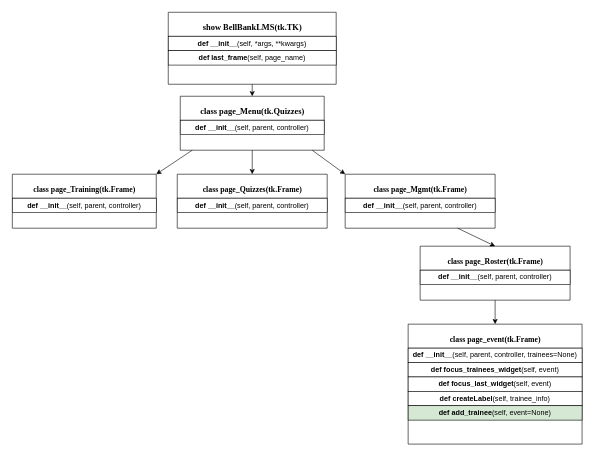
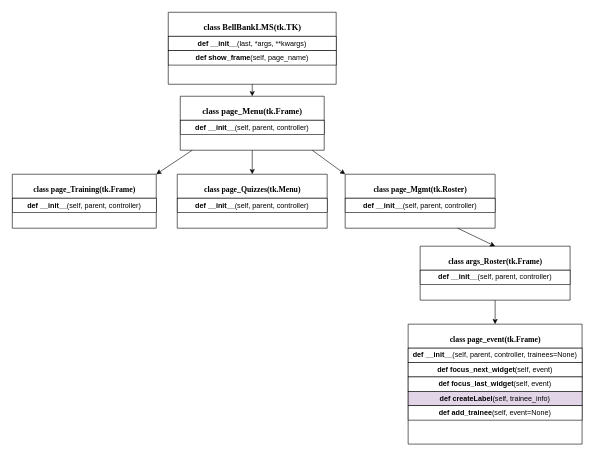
  <mxCell id="0" />
  <mxCell id="1" parent="0" />
- <mxCell id="2" value="&lt;p&gt;&lt;font style=&quot;line-height: 100% ; font-size: 14px&quot;&gt;show BellBankLMS(tk.TK)&lt;/font&gt;&lt;/p&gt;" style="swimlane;html=1;fontStyle=1;align=center;verticalAlign=top;childLayout=stackLayout;horizontal=1;startSize=40;horizontalStack=0;resizeParent=1;resizeLast=0;collapsible=1;marginBottom=0;swimlaneFillColor=#ffffff;rounded=0;shadow=0;comic=0;labelBackgroundColor=none;strokeWidth=1;fillColor=none;fontFamily=Verdana;fontSize=12" parent="1" vertex="1"><mxGeometry x="280" y="20" width="280" height="120" as="geometry"><mxRectangle x="40" y="40" width="230" height="40" as="alternateBounds" /></mxGeometry></mxCell>
- <mxCell id="3" value="&lt;b&gt;def __init__&lt;/b&gt;(self, *args, **kwargs)" style="rounded=0;whiteSpace=wrap;html=1;" vertex="1" parent="2"><mxGeometry y="40" width="280" height="24" as="geometry" /></mxCell>
- <mxCell id="4" value="&lt;b&gt;def last_frame&lt;/b&gt;(self, page_name)" style="rounded=0;whiteSpace=wrap;html=1;" vertex="1" parent="2"><mxGeometry y="64" width="280" height="24" as="geometry" /></mxCell>
- <mxCell id="5" value="&lt;p&gt;&lt;font style=&quot;line-height: 100% ; font-size: 14px&quot;&gt;class page_Menu(tk.Quizzes)&lt;/font&gt;&lt;/p&gt;" style="swimlane;html=1;fontStyle=1;align=center;verticalAlign=top;childLayout=stackLayout;horizontal=1;startSize=40;horizontalStack=0;resizeParent=1;resizeLast=0;collapsible=1;marginBottom=0;swimlaneFillColor=#ffffff;rounded=0;shadow=0;comic=0;labelBackgroundColor=none;strokeWidth=1;fillColor=none;fontFamily=Verdana;fontSize=12" vertex="1" parent="1"><mxGeometry x="300" y="160" width="240" height="90" as="geometry"><mxRectangle x="40" y="40" width="230" height="40" as="alternateBounds" /></mxGeometry></mxCell>
+ <mxCell id="2" value="&lt;p&gt;&lt;font style=&quot;line-height: 100% ; font-size: 14px&quot;&gt;class BellBankLMS(tk.TK)&lt;/font&gt;&lt;/p&gt;" style="swimlane;html=1;fontStyle=1;align=center;verticalAlign=top;childLayout=stackLayout;horizontal=1;startSize=40;horizontalStack=0;resizeParent=1;resizeLast=0;collapsible=1;marginBottom=0;swimlaneFillColor=#ffffff;rounded=0;shadow=0;comic=0;labelBackgroundColor=none;strokeWidth=1;fillColor=none;fontFamily=Verdana;fontSize=12" parent="1" vertex="1"><mxGeometry x="280" y="20" width="280" height="120" as="geometry"><mxRectangle x="40" y="40" width="230" height="40" as="alternateBounds" /></mxGeometry></mxCell>
+ <mxCell id="3" value="&lt;b&gt;def __init__&lt;/b&gt;(last, *args, **kwargs)" style="rounded=0;whiteSpace=wrap;html=1;" vertex="1" parent="2"><mxGeometry y="40" width="280" height="24" as="geometry" /></mxCell>
+ <mxCell id="4" value="&lt;b&gt;def show_frame&lt;/b&gt;(self, page_name)" style="rounded=0;whiteSpace=wrap;html=1;" vertex="1" parent="2"><mxGeometry y="64" width="280" height="24" as="geometry" /></mxCell>
+ <mxCell id="5" value="&lt;p&gt;&lt;font style=&quot;line-height: 100% ; font-size: 14px&quot;&gt;class page_Menu(tk.Frame)&lt;/font&gt;&lt;/p&gt;" style="swimlane;html=1;fontStyle=1;align=center;verticalAlign=top;childLayout=stackLayout;horizontal=1;startSize=40;horizontalStack=0;resizeParent=1;resizeLast=0;collapsible=1;marginBottom=0;swimlaneFillColor=#ffffff;rounded=0;shadow=0;comic=0;labelBackgroundColor=none;strokeWidth=1;fillColor=none;fontFamily=Verdana;fontSize=12" vertex="1" parent="1"><mxGeometry x="300" y="160" width="240" height="90" as="geometry"><mxRectangle x="40" y="40" width="230" height="40" as="alternateBounds" /></mxGeometry></mxCell>
  <mxCell id="6" value="&lt;b&gt;def __init__&lt;/b&gt;(self, parent, controller)" style="rounded=0;whiteSpace=wrap;html=1;" vertex="1" parent="5"><mxGeometry y="40" width="240" height="24" as="geometry" /></mxCell>
  <mxCell id="7" value="" style="endArrow=classic;html=1;exitX=0.5;exitY=1;exitDx=0;exitDy=0;entryX=0.5;entryY=0;entryDx=0;entryDy=0;" edge="1" parent="1" source="2" target="5"><mxGeometry width="50" height="50" relative="1" as="geometry"><mxPoint x="480" y="240" as="sourcePoint" /><mxPoint x="530" y="190" as="targetPoint" /></mxGeometry></mxCell>
  <mxCell id="8" value="" style="endArrow=classic;html=1;entryX=1;entryY=0;entryDx=0;entryDy=0;" edge="1" parent="1" target="15"><mxGeometry width="50" height="50" relative="1" as="geometry"><mxPoint x="320" y="250" as="sourcePoint" /><mxPoint x="430" y="170" as="targetPoint" /></mxGeometry></mxCell>
  <mxCell id="9" value="" style="endArrow=classic;html=1;exitX=0.5;exitY=1;exitDx=0;exitDy=0;entryX=0.5;entryY=0;entryDx=0;entryDy=0;" edge="1" parent="1" source="5" target="11"><mxGeometry width="50" height="50" relative="1" as="geometry"><mxPoint x="370" y="260" as="sourcePoint" /><mxPoint x="270" y="290" as="targetPoint" /></mxGeometry></mxCell>
  <mxCell id="10" value="" style="endArrow=classic;html=1;entryX=0;entryY=0;entryDx=0;entryDy=0;" edge="1" parent="1" target="13"><mxGeometry width="50" height="50" relative="1" as="geometry"><mxPoint x="520" y="250" as="sourcePoint" /><mxPoint x="430" y="290" as="targetPoint" /></mxGeometry></mxCell>
- <mxCell id="11" value="&lt;p&gt;&lt;font style=&quot;line-height: 100% ; font-size: 13px&quot;&gt;class page_Quizzes(tk.Frame)&lt;/font&gt;&lt;/p&gt;" style="swimlane;html=1;fontStyle=1;align=center;verticalAlign=top;childLayout=stackLayout;horizontal=1;startSize=40;horizontalStack=0;resizeParent=1;resizeLast=0;collapsible=1;marginBottom=0;swimlaneFillColor=#ffffff;rounded=0;shadow=0;comic=0;labelBackgroundColor=none;strokeWidth=1;fillColor=none;fontFamily=Verdana;fontSize=12" vertex="1" parent="1"><mxGeometry x="295" y="290" width="250" height="90" as="geometry"><mxRectangle x="40" y="40" width="230" height="40" as="alternateBounds" /></mxGeometry></mxCell>
+ <mxCell id="11" value="&lt;p&gt;&lt;font style=&quot;line-height: 100% ; font-size: 13px&quot;&gt;class page_Quizzes(tk.Menu)&lt;/font&gt;&lt;/p&gt;" style="swimlane;html=1;fontStyle=1;align=center;verticalAlign=top;childLayout=stackLayout;horizontal=1;startSize=40;horizontalStack=0;resizeParent=1;resizeLast=0;collapsible=1;marginBottom=0;swimlaneFillColor=#ffffff;rounded=0;shadow=0;comic=0;labelBackgroundColor=none;strokeWidth=1;fillColor=none;fontFamily=Verdana;fontSize=12" vertex="1" parent="1"><mxGeometry x="295" y="290" width="250" height="90" as="geometry"><mxRectangle x="40" y="40" width="230" height="40" as="alternateBounds" /></mxGeometry></mxCell>
  <mxCell id="12" value="&lt;b&gt;def __init__&lt;/b&gt;(self, parent, controller)" style="rounded=0;whiteSpace=wrap;html=1;" vertex="1" parent="11"><mxGeometry y="40" width="250" height="24" as="geometry" /></mxCell>
- <mxCell id="13" value="&lt;p&gt;&lt;font style=&quot;line-height: 100% ; font-size: 13px&quot;&gt;class page_Mgmt(tk.Frame)&lt;/font&gt;&lt;/p&gt;" style="swimlane;html=1;fontStyle=1;align=center;verticalAlign=top;childLayout=stackLayout;horizontal=1;startSize=40;horizontalStack=0;resizeParent=1;resizeLast=0;collapsible=1;marginBottom=0;swimlaneFillColor=#ffffff;rounded=0;shadow=0;comic=0;labelBackgroundColor=none;strokeWidth=1;fillColor=none;fontFamily=Verdana;fontSize=12" vertex="1" parent="1"><mxGeometry x="575" y="290" width="250" height="90" as="geometry"><mxRectangle x="40" y="40" width="230" height="40" as="alternateBounds" /></mxGeometry></mxCell>
+ <mxCell id="13" value="&lt;p&gt;&lt;font style=&quot;line-height: 100% ; font-size: 13px&quot;&gt;class page_Mgmt(tk.Roster)&lt;/font&gt;&lt;/p&gt;" style="swimlane;html=1;fontStyle=1;align=center;verticalAlign=top;childLayout=stackLayout;horizontal=1;startSize=40;horizontalStack=0;resizeParent=1;resizeLast=0;collapsible=1;marginBottom=0;swimlaneFillColor=#ffffff;rounded=0;shadow=0;comic=0;labelBackgroundColor=none;strokeWidth=1;fillColor=none;fontFamily=Verdana;fontSize=12" vertex="1" parent="1"><mxGeometry x="575" y="290" width="250" height="90" as="geometry"><mxRectangle x="40" y="40" width="230" height="40" as="alternateBounds" /></mxGeometry></mxCell>
  <mxCell id="14" value="&lt;b&gt;def __init__&lt;/b&gt;(self, parent, controller)" style="rounded=0;whiteSpace=wrap;html=1;" vertex="1" parent="13"><mxGeometry y="40" width="250" height="24" as="geometry" /></mxCell>
  <mxCell id="15" value="&lt;p&gt;&lt;font style=&quot;line-height: 100% ; font-size: 13px&quot;&gt;class page_Training(tk.Frame)&lt;/font&gt;&lt;/p&gt;" style="swimlane;html=1;fontStyle=1;align=center;verticalAlign=top;childLayout=stackLayout;horizontal=1;startSize=40;horizontalStack=0;resizeParent=1;resizeLast=0;collapsible=1;marginBottom=0;swimlaneFillColor=#ffffff;rounded=0;shadow=0;comic=0;labelBackgroundColor=none;strokeWidth=1;fillColor=none;fontFamily=Verdana;fontSize=12" vertex="1" parent="1"><mxGeometry x="20" y="290" width="240" height="90" as="geometry"><mxRectangle x="40" y="40" width="230" height="40" as="alternateBounds" /></mxGeometry></mxCell>
  <mxCell id="16" value="&lt;b&gt;def __init__&lt;/b&gt;(self, parent, controller)" style="rounded=0;whiteSpace=wrap;html=1;" vertex="1" parent="15"><mxGeometry y="40" width="240" height="24" as="geometry" /></mxCell>
  <mxCell id="17" value="" style="endArrow=classic;html=1;entryX=0.5;entryY=0;entryDx=0;entryDy=0;exitX=0.75;exitY=1;exitDx=0;exitDy=0;" edge="1" parent="1" source="13" target="18"><mxGeometry width="50" height="50" relative="1" as="geometry"><mxPoint x="530" y="260" as="sourcePoint" /><mxPoint x="585" y="300" as="targetPoint" /></mxGeometry></mxCell>
- <mxCell id="18" value="&lt;p&gt;&lt;font style=&quot;line-height: 100% ; font-size: 13px&quot;&gt;class page_Roster(tk.Frame)&lt;/font&gt;&lt;/p&gt;" style="swimlane;html=1;fontStyle=1;align=center;verticalAlign=top;childLayout=stackLayout;horizontal=1;startSize=40;horizontalStack=0;resizeParent=1;resizeLast=0;collapsible=1;marginBottom=0;swimlaneFillColor=#ffffff;rounded=0;shadow=0;comic=0;labelBackgroundColor=none;strokeWidth=1;fillColor=none;fontFamily=Verdana;fontSize=12" vertex="1" parent="1"><mxGeometry x="700" y="410" width="250" height="90" as="geometry"><mxRectangle x="40" y="40" width="230" height="40" as="alternateBounds" /></mxGeometry></mxCell>
+ <mxCell id="18" value="&lt;p&gt;&lt;font style=&quot;line-height: 100% ; font-size: 13px&quot;&gt;class args_Roster(tk.Frame)&lt;/font&gt;&lt;/p&gt;" style="swimlane;html=1;fontStyle=1;align=center;verticalAlign=top;childLayout=stackLayout;horizontal=1;startSize=40;horizontalStack=0;resizeParent=1;resizeLast=0;collapsible=1;marginBottom=0;swimlaneFillColor=#ffffff;rounded=0;shadow=0;comic=0;labelBackgroundColor=none;strokeWidth=1;fillColor=none;fontFamily=Verdana;fontSize=12" vertex="1" parent="1"><mxGeometry x="700" y="410" width="250" height="90" as="geometry"><mxRectangle x="40" y="40" width="230" height="40" as="alternateBounds" /></mxGeometry></mxCell>
  <mxCell id="19" value="&lt;b&gt;def __init__&lt;/b&gt;(self, parent, controller)" style="rounded=0;whiteSpace=wrap;html=1;" vertex="1" parent="18"><mxGeometry y="40" width="250" height="24" as="geometry" /></mxCell>
  <mxCell id="20" value="" style="endArrow=classic;html=1;entryX=0.5;entryY=0;entryDx=0;entryDy=0;exitX=0.5;exitY=1;exitDx=0;exitDy=0;" edge="1" parent="1" target="21" source="18"><mxGeometry width="50" height="50" relative="1" as="geometry"><mxPoint x="805" y="480" as="sourcePoint" /><mxPoint x="585" y="430" as="targetPoint" /></mxGeometry></mxCell>
  <mxCell id="21" value="&lt;p&gt;&lt;font style=&quot;line-height: 100% ; font-size: 13px&quot;&gt;class page_event(tk.Frame)&lt;/font&gt;&lt;/p&gt;" style="swimlane;html=1;fontStyle=1;align=center;verticalAlign=top;childLayout=stackLayout;horizontal=1;startSize=40;horizontalStack=0;resizeParent=1;resizeLast=0;collapsible=1;marginBottom=0;swimlaneFillColor=#ffffff;rounded=0;shadow=0;comic=0;labelBackgroundColor=none;strokeWidth=1;fillColor=none;fontFamily=Verdana;fontSize=12" vertex="1" parent="1"><mxGeometry x="680" y="540" width="290" height="200" as="geometry"><mxRectangle x="40" y="40" width="230" height="40" as="alternateBounds" /></mxGeometry></mxCell>
  <mxCell id="22" value="&lt;b&gt;def __init__&lt;/b&gt;(self, parent, controller, trainees=None)" style="rounded=0;whiteSpace=wrap;html=1;" vertex="1" parent="21"><mxGeometry y="40" width="290" height="24" as="geometry" /></mxCell>
- <mxCell id="23" value="&lt;b&gt;def focus_trainees_widget&lt;/b&gt;(self, event)" style="rounded=0;whiteSpace=wrap;html=1;" vertex="1" parent="21"><mxGeometry y="64" width="290" height="24" as="geometry" /></mxCell>
+ <mxCell id="23" value="&lt;b&gt;def focus_next_widget&lt;/b&gt;(self, event)" style="rounded=0;whiteSpace=wrap;html=1;" vertex="1" parent="21"><mxGeometry y="64" width="290" height="24" as="geometry" /></mxCell>
  <mxCell id="24" value="&lt;b&gt;def focus_last_widget&lt;/b&gt;(self, event)" style="rounded=0;whiteSpace=wrap;html=1;" vertex="1" parent="21"><mxGeometry y="88" width="290" height="24" as="geometry" /></mxCell>
- <mxCell id="25" value="&lt;b&gt;def&amp;nbsp;createLabel&lt;/b&gt;(self, trainee_info)" style="rounded=0;whiteSpace=wrap;html=1;" vertex="1" parent="21"><mxGeometry y="112" width="290" height="24" as="geometry" /></mxCell>
- <mxCell id="26" value="&lt;b&gt;def add_trainee&lt;/b&gt;(self, event=None)" style="rounded=0;whiteSpace=wrap;html=1;fillColor=#d5e8d4;" vertex="1" parent="21"><mxGeometry y="136" width="290" height="24" as="geometry" /></mxCell>
+ <mxCell id="25" value="&lt;b&gt;def&amp;nbsp;createLabel&lt;/b&gt;(self, trainee_info)" style="rounded=0;whiteSpace=wrap;html=1;fillColor=#e1d5e7;" vertex="1" parent="21"><mxGeometry y="112" width="290" height="24" as="geometry" /></mxCell>
+ <mxCell id="26" value="&lt;b&gt;def add_trainee&lt;/b&gt;(self, event=None)" style="rounded=0;whiteSpace=wrap;html=1;" vertex="1" parent="21"><mxGeometry y="136" width="290" height="24" as="geometry" /></mxCell>
